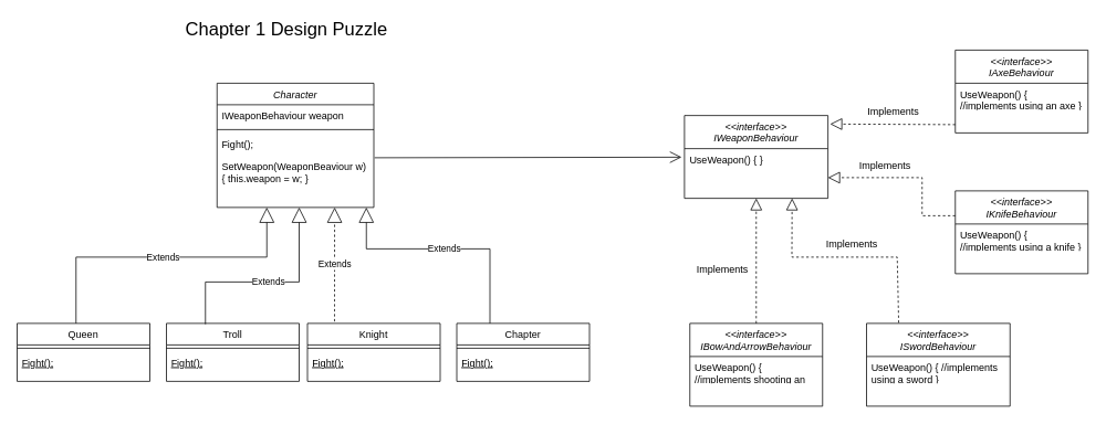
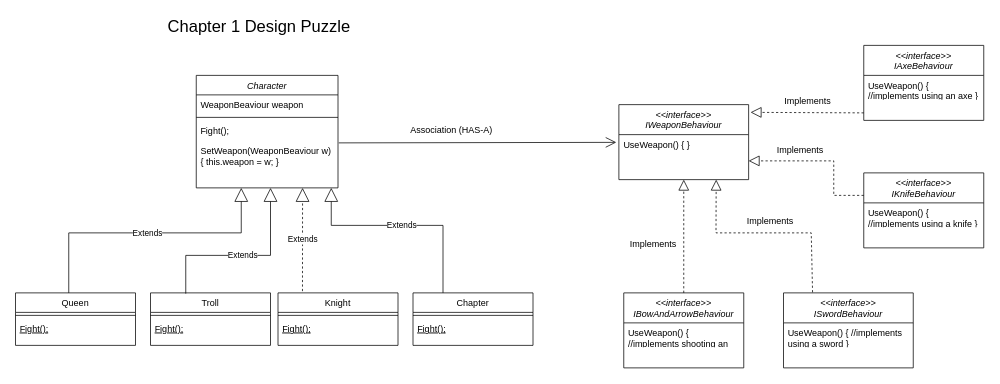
  <mxCell id="0" />
  <mxCell id="1" parent="0" />
  <mxCell id="2" value="Character" style="swimlane;fontStyle=2;align=center;verticalAlign=top;childLayout=stackLayout;horizontal=1;startSize=26;horizontalStack=0;resizeParent=1;resizeLast=0;collapsible=1;marginBottom=0;rounded=0;shadow=0;strokeWidth=1;" parent="1" vertex="1"><mxGeometry x="261" y="100" width="189" height="150" as="geometry"><mxRectangle x="230" y="140" width="160" height="26" as="alternateBounds" /></mxGeometry></mxCell>
- <mxCell id="3" value="IWeaponBehaviour weapon" style="text;align=left;verticalAlign=top;spacingLeft=4;spacingRight=4;overflow=hidden;rotatable=0;points=[[0,0.5],[1,0.5]];portConstraint=eastwest;" parent="2" vertex="1"><mxGeometry y="26" width="189" height="26" as="geometry" /></mxCell>
+ <mxCell id="3" value="WeaponBeaviour weapon" style="text;align=left;verticalAlign=top;spacingLeft=4;spacingRight=4;overflow=hidden;rotatable=0;points=[[0,0.5],[1,0.5]];portConstraint=eastwest;" parent="2" vertex="1"><mxGeometry y="26" width="189" height="26" as="geometry" /></mxCell>
  <mxCell id="4" value="" style="line;html=1;strokeWidth=1;align=left;verticalAlign=middle;spacingTop=-1;spacingLeft=3;spacingRight=3;rotatable=0;labelPosition=right;points=[];portConstraint=eastwest;" parent="2" vertex="1"><mxGeometry y="52" width="189" height="8" as="geometry" /></mxCell>
  <mxCell id="5" value="Fight();" style="text;align=left;verticalAlign=middle;spacingLeft=4;spacingRight=4;overflow=hidden;rotatable=0;points=[[0,0.5],[1,0.5]];portConstraint=eastwest;" parent="2" vertex="1"><mxGeometry y="60" width="189" height="26" as="geometry" /></mxCell>
  <mxCell id="6" value="SetWeapon(WeaponBeaviour w) { this.weapon = w; }" style="text;align=left;verticalAlign=middle;spacingLeft=4;spacingRight=4;overflow=hidden;rotatable=0;points=[[0,0.5],[1,0.5]];portConstraint=eastwest;whiteSpace=wrap;" vertex="1" parent="2"><mxGeometry y="86" width="189" height="44" as="geometry" /></mxCell>
  <mxCell id="7" value="Queen" style="swimlane;fontStyle=0;align=center;verticalAlign=top;childLayout=stackLayout;horizontal=1;startSize=26;horizontalStack=0;resizeParent=1;resizeLast=0;collapsible=1;marginBottom=0;rounded=0;shadow=0;strokeWidth=1;" parent="1" vertex="1"><mxGeometry x="20" y="390" width="160" height="70" as="geometry"><mxRectangle x="130" y="380" width="160" height="26" as="alternateBounds" /></mxGeometry></mxCell>
  <mxCell id="8" value="" style="line;html=1;strokeWidth=1;align=left;verticalAlign=middle;spacingTop=-1;spacingLeft=3;spacingRight=3;rotatable=0;labelPosition=right;points=[];portConstraint=eastwest;" parent="7" vertex="1"><mxGeometry y="26" width="160" height="8" as="geometry" /></mxCell>
  <mxCell id="9" value="Fight();" style="text;align=left;verticalAlign=top;spacingLeft=4;spacingRight=4;overflow=hidden;rotatable=0;points=[[0,0.5],[1,0.5]];portConstraint=eastwest;fontStyle=4" parent="7" vertex="1"><mxGeometry y="34" width="160" height="26" as="geometry" /></mxCell>
  <mxCell id="10" value="Chapter" style="swimlane;fontStyle=0;align=center;verticalAlign=top;childLayout=stackLayout;horizontal=1;startSize=26;horizontalStack=0;resizeParent=1;resizeLast=0;collapsible=1;marginBottom=0;rounded=0;shadow=0;strokeWidth=1;" vertex="1" parent="1"><mxGeometry x="550" y="390" width="160" height="70" as="geometry"><mxRectangle x="130" y="380" width="160" height="26" as="alternateBounds" /></mxGeometry></mxCell>
  <mxCell id="11" value="Extends" style="endArrow=block;endSize=16;endFill=0;html=1;rounded=0;exitX=0.25;exitY=0;exitDx=0;exitDy=0;" edge="1" parent="10" source="10"><mxGeometry width="160" relative="1" as="geometry"><mxPoint x="41" y="10" as="sourcePoint" /><mxPoint x="-109" y="-140" as="targetPoint" /><Array as="points"><mxPoint x="40" y="-90" /><mxPoint x="-109" y="-90" /></Array></mxGeometry></mxCell>
  <mxCell id="12" value="" style="line;html=1;strokeWidth=1;align=left;verticalAlign=middle;spacingTop=-1;spacingLeft=3;spacingRight=3;rotatable=0;labelPosition=right;points=[];portConstraint=eastwest;" vertex="1" parent="10"><mxGeometry y="26" width="160" height="8" as="geometry" /></mxCell>
  <mxCell id="13" value="Fight();" style="text;align=left;verticalAlign=top;spacingLeft=4;spacingRight=4;overflow=hidden;rotatable=0;points=[[0,0.5],[1,0.5]];portConstraint=eastwest;fontStyle=4" vertex="1" parent="10"><mxGeometry y="34" width="160" height="26" as="geometry" /></mxCell>
  <mxCell id="14" value="Troll" style="swimlane;fontStyle=0;align=center;verticalAlign=top;childLayout=stackLayout;horizontal=1;startSize=26;horizontalStack=0;resizeParent=1;resizeLast=0;collapsible=1;marginBottom=0;rounded=0;shadow=0;strokeWidth=1;" vertex="1" parent="1"><mxGeometry x="200" y="390" width="160" height="70" as="geometry"><mxRectangle x="130" y="380" width="160" height="26" as="alternateBounds" /></mxGeometry></mxCell>
  <mxCell id="15" value="" style="line;html=1;strokeWidth=1;align=left;verticalAlign=middle;spacingTop=-1;spacingLeft=3;spacingRight=3;rotatable=0;labelPosition=right;points=[];portConstraint=eastwest;" vertex="1" parent="14"><mxGeometry y="26" width="160" height="8" as="geometry" /></mxCell>
  <mxCell id="16" value="Fight();" style="text;align=left;verticalAlign=top;spacingLeft=4;spacingRight=4;overflow=hidden;rotatable=0;points=[[0,0.5],[1,0.5]];portConstraint=eastwest;fontStyle=4" vertex="1" parent="14"><mxGeometry y="34" width="160" height="26" as="geometry" /></mxCell>
  <mxCell id="17" value="Knight" style="swimlane;fontStyle=0;align=center;verticalAlign=top;childLayout=stackLayout;horizontal=1;startSize=26;horizontalStack=0;resizeParent=1;resizeLast=0;collapsible=1;marginBottom=0;rounded=0;shadow=0;strokeWidth=1;" vertex="1" parent="1"><mxGeometry x="370" y="390" width="160" height="70" as="geometry"><mxRectangle x="130" y="380" width="160" height="26" as="alternateBounds" /></mxGeometry></mxCell>
  <mxCell id="18" value="" style="line;html=1;strokeWidth=1;align=left;verticalAlign=middle;spacingTop=-1;spacingLeft=3;spacingRight=3;rotatable=0;labelPosition=right;points=[];portConstraint=eastwest;" vertex="1" parent="17"><mxGeometry y="26" width="160" height="8" as="geometry" /></mxCell>
  <mxCell id="19" value="Fight();" style="text;align=left;verticalAlign=top;spacingLeft=4;spacingRight=4;overflow=hidden;rotatable=0;points=[[0,0.5],[1,0.5]];portConstraint=eastwest;fontStyle=4" vertex="1" parent="17"><mxGeometry y="34" width="160" height="26" as="geometry" /></mxCell>
  <mxCell id="20" value="&lt;font style=&quot;font-size: 22px;&quot;&gt;Chapter 1 Design Puzzle&lt;/font&gt;" style="text;strokeColor=none;align=center;fillColor=none;html=1;verticalAlign=middle;whiteSpace=wrap;rounded=0;" vertex="1" parent="1"><mxGeometry x="215" y="20" width="260" height="30" as="geometry" /></mxCell>
  <mxCell id="21" value="Extends" style="endArrow=block;endSize=16;endFill=0;html=1;rounded=0;entryX=0.25;entryY=1;entryDx=0;entryDy=0;exitX=0.5;exitY=0;exitDx=0;exitDy=0;" edge="1" parent="1"><mxGeometry width="160" relative="1" as="geometry"><mxPoint x="91" y="390" as="sourcePoint" /><mxPoint x="321" y="250" as="targetPoint" /><Array as="points"><mxPoint x="91" y="310" /><mxPoint x="321" y="310" /></Array></mxGeometry></mxCell>
  <mxCell id="22" value="Extends" style="endArrow=block;endSize=16;endFill=0;html=1;rounded=0;entryX=0.25;entryY=1;entryDx=0;entryDy=0;exitX=0.294;exitY=0.014;exitDx=0;exitDy=0;exitPerimeter=0;" edge="1" parent="1" source="14"><mxGeometry width="160" relative="1" as="geometry"><mxPoint x="130" y="390" as="sourcePoint" /><mxPoint x="360" y="250" as="targetPoint" /><Array as="points"><mxPoint x="247" y="340" /><mxPoint x="360" y="340" /></Array></mxGeometry></mxCell>
  <mxCell id="23" value="Extends" style="endArrow=block;endSize=16;endFill=0;html=1;rounded=0;entryX=0.75;entryY=1;entryDx=0;entryDy=0;exitX=0.204;exitY=-0.033;exitDx=0;exitDy=0;exitPerimeter=0;dashed=1;" edge="1" parent="1" source="17" target="2"><mxGeometry width="160" relative="1" as="geometry"><mxPoint x="461" y="420" as="sourcePoint" /><mxPoint x="621" y="420" as="targetPoint" /></mxGeometry></mxCell>
  <mxCell id="24" value="&lt;&lt;interface&gt;&gt;&#10;IKnifeBehaviour" style="swimlane;fontStyle=2;align=center;verticalAlign=top;childLayout=stackLayout;horizontal=1;startSize=40;horizontalStack=0;resizeParent=1;resizeLast=0;collapsible=1;marginBottom=0;rounded=0;shadow=0;strokeWidth=1;" vertex="1" parent="1"><mxGeometry x="1151" y="230" width="160" height="100" as="geometry"><mxRectangle x="230" y="140" width="160" height="26" as="alternateBounds" /></mxGeometry></mxCell>
  <mxCell id="25" value="" style="endArrow=block;dashed=1;endFill=0;endSize=12;html=1;rounded=0;entryX=1;entryY=0.75;entryDx=0;entryDy=0;" edge="1" parent="24" target="33"><mxGeometry width="160" relative="1" as="geometry"><mxPoint y="30" as="sourcePoint" /><mxPoint x="160" y="30" as="targetPoint" /><Array as="points"><mxPoint x="-40" y="30" /><mxPoint x="-40" y="-16" /></Array></mxGeometry></mxCell>
  <mxCell id="26" value="UseWeapon() { //implements using a knife }" style="text;align=left;verticalAlign=top;spacingLeft=4;spacingRight=4;overflow=hidden;rotatable=0;points=[[0,0.5],[1,0.5]];portConstraint=eastwest;whiteSpace=wrap;" vertex="1" parent="24"><mxGeometry y="40" width="160" height="30" as="geometry" /></mxCell>
  <mxCell id="27" value="&lt;&lt;interface&gt;&gt;&#10;IBowAndArrowBehaviour" style="swimlane;fontStyle=2;align=center;verticalAlign=top;childLayout=stackLayout;horizontal=1;startSize=40;horizontalStack=0;resizeParent=1;resizeLast=0;collapsible=1;marginBottom=0;rounded=0;shadow=0;strokeWidth=1;" vertex="1" parent="1"><mxGeometry x="831" y="390" width="160" height="100" as="geometry"><mxRectangle x="230" y="140" width="160" height="26" as="alternateBounds" /></mxGeometry></mxCell>
  <mxCell id="28" value="UseWeapon() { //implements shooting an arrow with a bow }" style="text;align=left;verticalAlign=top;spacingLeft=4;spacingRight=4;overflow=hidden;rotatable=0;points=[[0,0.5],[1,0.5]];portConstraint=eastwest;whiteSpace=wrap;" vertex="1" parent="27"><mxGeometry y="40" width="160" height="30" as="geometry" /></mxCell>
  <mxCell id="29" value="&lt;&lt;interface&gt;&gt;&#10;IAxeBehaviour" style="swimlane;fontStyle=2;align=center;verticalAlign=top;childLayout=stackLayout;horizontal=1;startSize=40;horizontalStack=0;resizeParent=1;resizeLast=0;collapsible=1;marginBottom=0;rounded=0;shadow=0;strokeWidth=1;" vertex="1" parent="1"><mxGeometry x="1151" y="60" width="160" height="100" as="geometry"><mxRectangle x="230" y="140" width="160" height="26" as="alternateBounds" /></mxGeometry></mxCell>
  <mxCell id="30" value="UseWeapon() { //implements using an axe }" style="text;align=left;verticalAlign=top;spacingLeft=4;spacingRight=4;overflow=hidden;rotatable=0;points=[[0,0.5],[1,0.5]];portConstraint=eastwest;whiteSpace=wrap;" vertex="1" parent="29"><mxGeometry y="40" width="160" height="30" as="geometry" /></mxCell>
  <mxCell id="31" value="&lt;&lt;interface&gt;&gt;&#10;ISwordBehaviour" style="swimlane;fontStyle=2;align=center;verticalAlign=top;childLayout=stackLayout;horizontal=1;startSize=40;horizontalStack=0;resizeParent=1;resizeLast=0;collapsible=1;marginBottom=0;rounded=0;shadow=0;strokeWidth=1;" vertex="1" parent="1"><mxGeometry x="1044" y="390" width="173" height="100" as="geometry"><mxRectangle x="230" y="140" width="160" height="26" as="alternateBounds" /></mxGeometry></mxCell>
  <mxCell id="32" value="UseWeapon() { //implements using a sword }" style="text;align=left;verticalAlign=top;spacingLeft=4;spacingRight=4;overflow=hidden;rotatable=0;points=[[0,0.5],[1,0.5]];portConstraint=eastwest;whiteSpace=wrap;" vertex="1" parent="31"><mxGeometry y="40" width="173" height="30" as="geometry" /></mxCell>
  <mxCell id="33" value="&lt;&lt;interface&gt;&gt;&#10;IWeaponBehaviour" style="swimlane;fontStyle=2;align=center;verticalAlign=top;childLayout=stackLayout;horizontal=1;startSize=40;horizontalStack=0;resizeParent=1;resizeLast=0;collapsible=1;marginBottom=0;rounded=0;shadow=0;strokeWidth=1;" vertex="1" parent="1"><mxGeometry x="824.5" y="139" width="173" height="100" as="geometry"><mxRectangle x="230" y="140" width="160" height="26" as="alternateBounds" /></mxGeometry></mxCell>
  <mxCell id="34" value="UseWeapon() { }" style="text;align=left;verticalAlign=top;spacingLeft=4;spacingRight=4;overflow=hidden;rotatable=0;points=[[0,0.5],[1,0.5]];portConstraint=eastwest;whiteSpace=wrap;" vertex="1" parent="33"><mxGeometry y="40" width="173" height="30" as="geometry" /></mxCell>
  <mxCell id="35" value="" style="endArrow=block;dashed=1;endFill=0;endSize=12;html=1;rounded=0;entryX=0.5;entryY=1;entryDx=0;entryDy=0;exitX=0.5;exitY=0;exitDx=0;exitDy=0;" edge="1" parent="1" source="27" target="33"><mxGeometry width="160" relative="1" as="geometry"><mxPoint x="921" y="410" as="sourcePoint" /><mxPoint x="1081" y="410" as="targetPoint" /></mxGeometry></mxCell>
  <mxCell id="36" value="" style="endArrow=block;dashed=1;endFill=0;endSize=12;html=1;rounded=0;entryX=0.75;entryY=1;entryDx=0;entryDy=0;exitX=0.224;exitY=-0.007;exitDx=0;exitDy=0;exitPerimeter=0;" edge="1" parent="1" source="31" target="33"><mxGeometry width="160" relative="1" as="geometry"><mxPoint x="1071" y="420" as="sourcePoint" /><mxPoint x="1231" y="420" as="targetPoint" /><Array as="points"><mxPoint x="1081" y="310" /><mxPoint x="954" y="310" /></Array></mxGeometry></mxCell>
  <mxCell id="37" value="" style="endArrow=block;dashed=1;endFill=0;endSize=12;html=1;rounded=0;entryX=1.015;entryY=0.103;entryDx=0;entryDy=0;entryPerimeter=0;" edge="1" parent="1" target="33"><mxGeometry width="160" relative="1" as="geometry"><mxPoint x="1151" y="150" as="sourcePoint" /><mxPoint x="1301" y="150" as="targetPoint" /></mxGeometry></mxCell>
  <mxCell id="38" value="" style="endArrow=open;endFill=1;endSize=12;html=1;rounded=0;entryX=-0.02;entryY=0.344;entryDx=0;entryDy=0;entryPerimeter=0;" edge="1" parent="1" target="34"><mxGeometry width="160" relative="1" as="geometry"><mxPoint x="451" y="190" as="sourcePoint" /><mxPoint x="821" y="180" as="targetPoint" /></mxGeometry></mxCell>
+ <mxCell id="39" value="Association (HAS-A)" style="text;html=1;align=center;verticalAlign=middle;resizable=0;points=[];autosize=1;strokeColor=none;fillColor=none;" vertex="1" parent="1"><mxGeometry x="536" y="158" width="130" height="30" as="geometry" /></mxCell>
  <mxCell id="40" value="Implements" style="text;html=1;align=center;verticalAlign=middle;resizable=0;points=[];autosize=1;strokeColor=none;fillColor=none;" vertex="1" parent="1"><mxGeometry x="1031" y="120" width="90" height="30" as="geometry" /></mxCell>
  <mxCell id="41" value="Implements" style="text;html=1;align=center;verticalAlign=middle;resizable=0;points=[];autosize=1;strokeColor=none;fillColor=none;" vertex="1" parent="1"><mxGeometry x="1021" y="185" width="90" height="30" as="geometry" /></mxCell>
  <mxCell id="42" value="Implements" style="text;html=1;align=center;verticalAlign=middle;resizable=0;points=[];autosize=1;strokeColor=none;fillColor=none;" vertex="1" parent="1"><mxGeometry x="981" y="280" width="90" height="30" as="geometry" /></mxCell>
  <mxCell id="43" value="Implements" style="text;html=1;align=center;verticalAlign=middle;resizable=0;points=[];autosize=1;strokeColor=none;fillColor=none;" vertex="1" parent="1"><mxGeometry x="824.5" y="310" width="90" height="30" as="geometry" /></mxCell>
